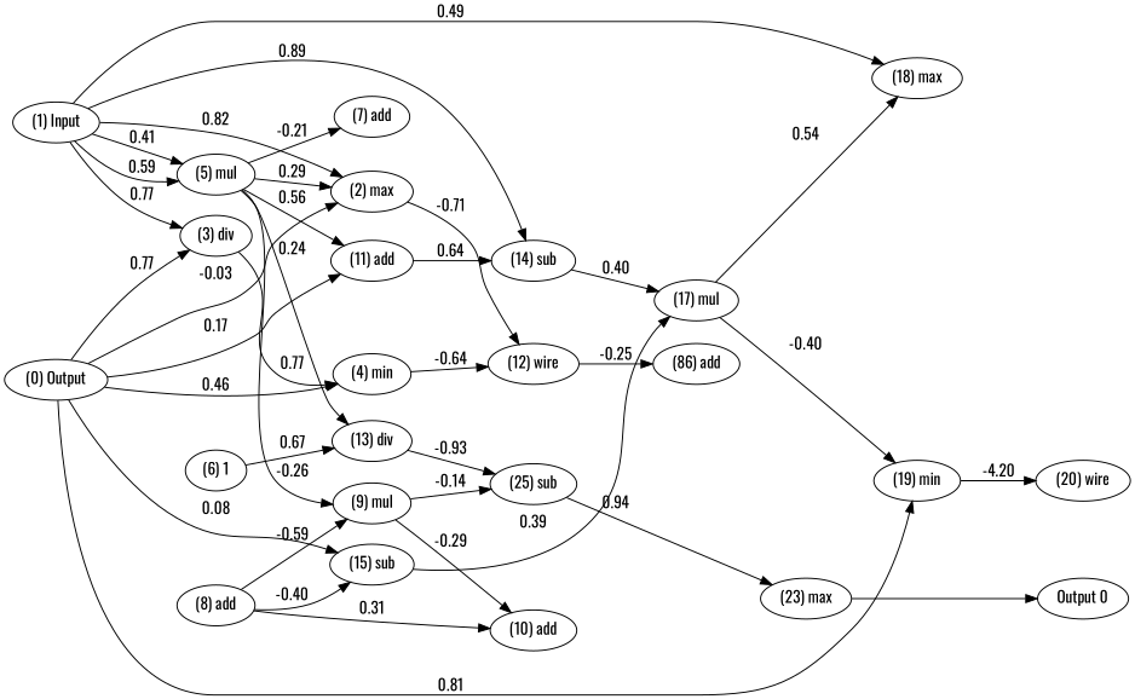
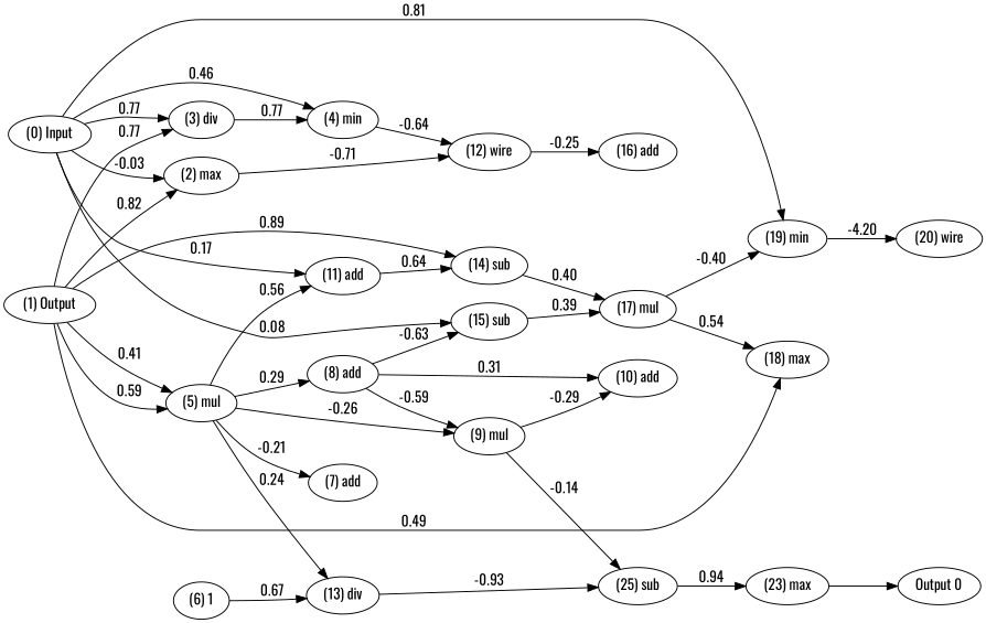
  digraph {
    fontname=Oswald
    rankdir=LR
    node [color=black fontcolor=black fontname=Oswald labelfontcolor=black]
    edge [bold=true color=black fontcolor=black fontname=Oswald labelfontcolor=black]
-   n1 [label="(0) Output"]
-   n2 [label="(1) Input"]
+   n1 [label="(0) Input"]
+   n2 [label="(1) Output"]
    n3 [label="Output 0"]
    n4 [label="(2) max"]
    n5 [label="(3) div"]
    n6 [label="(4) min"]
    n7 [label="(11) add"]
    n8 [label="(15) sub"]
    n9 [label="(19) min"]
    n10 [label="(5) mul"]
    n11 [label="(14) sub"]
    n12 [label="(18) max"]
    n13 [label="(12) wire"]
    n14 [label="(7) add"]
    n15 [label="(17) mul"]
    n16 [label="(20) wire"]
    n17 [label="(8) add"]
    n18 [label="(9) mul"]
    n19 [label="(13) div"]
-   n20 [label="(86) add"]
+   n20 [label="(16) add"]
    n21 [label="(10) add"]
    n22 [label="(25) sub"]
    n23 [label="(6) 1"]
    n24 [label="(23) max"]
    subgraph sub_1 {
      rank=source
      n1
      n2
    }
    subgraph sub_2 {
      rank=max
      n3
    }
    n1 -> n4 [label=-0.03]
    n1 -> n5 [label=0.77]
    n1 -> n6 [label=0.46]
    n1 -> n7 [label=0.17]
    n1 -> n8 [label=0.08]
    n1 -> n9 [label=0.81]
    n2 -> n4 [label=0.82]
    n2 -> n5 [label=0.77]
    n2 -> n10 [label=0.41]
    n2 -> n10 [label=0.59]
    n2 -> n11 [label=0.89]
    n2 -> n12 [label=0.49]
    n4 -> n13 [label=-0.71]
    n5 -> n6 [label=0.77]
    n6 -> n13 [label=-0.64]
    n7 -> n11 [label=0.64]
    n8 -> n15 [label=0.39]
    n9 -> n16 [label=-4.20]
    n10 -> n7 [label=0.56]
    n10 -> n14 [label=-0.21]
-   n10 -> n4 [label=0.29]
+   n10 -> n17 [label=0.29]
    n10 -> n18 [label=-0.26]
    n10 -> n19 [label=0.24]
    n11 -> n15 [label=0.40]
    n13 -> n20 [label=-0.25]
    n15 -> n9 [label=-0.40]
    n15 -> n12 [label=0.54]
-   n17 -> n8 [label=-0.40]
+   n17 -> n8 [label=-0.63]
    n17 -> n18 [label=-0.59]
    n17 -> n21 [label=0.31]
    n18 -> n21 [label=-0.29]
    n18 -> n22 [label=-0.14]
    n19 -> n22 [label=-0.93]
    n22 -> n24 [label=0.94]
    n23 -> n19 [label=0.67]
    n24 -> n3
  }
